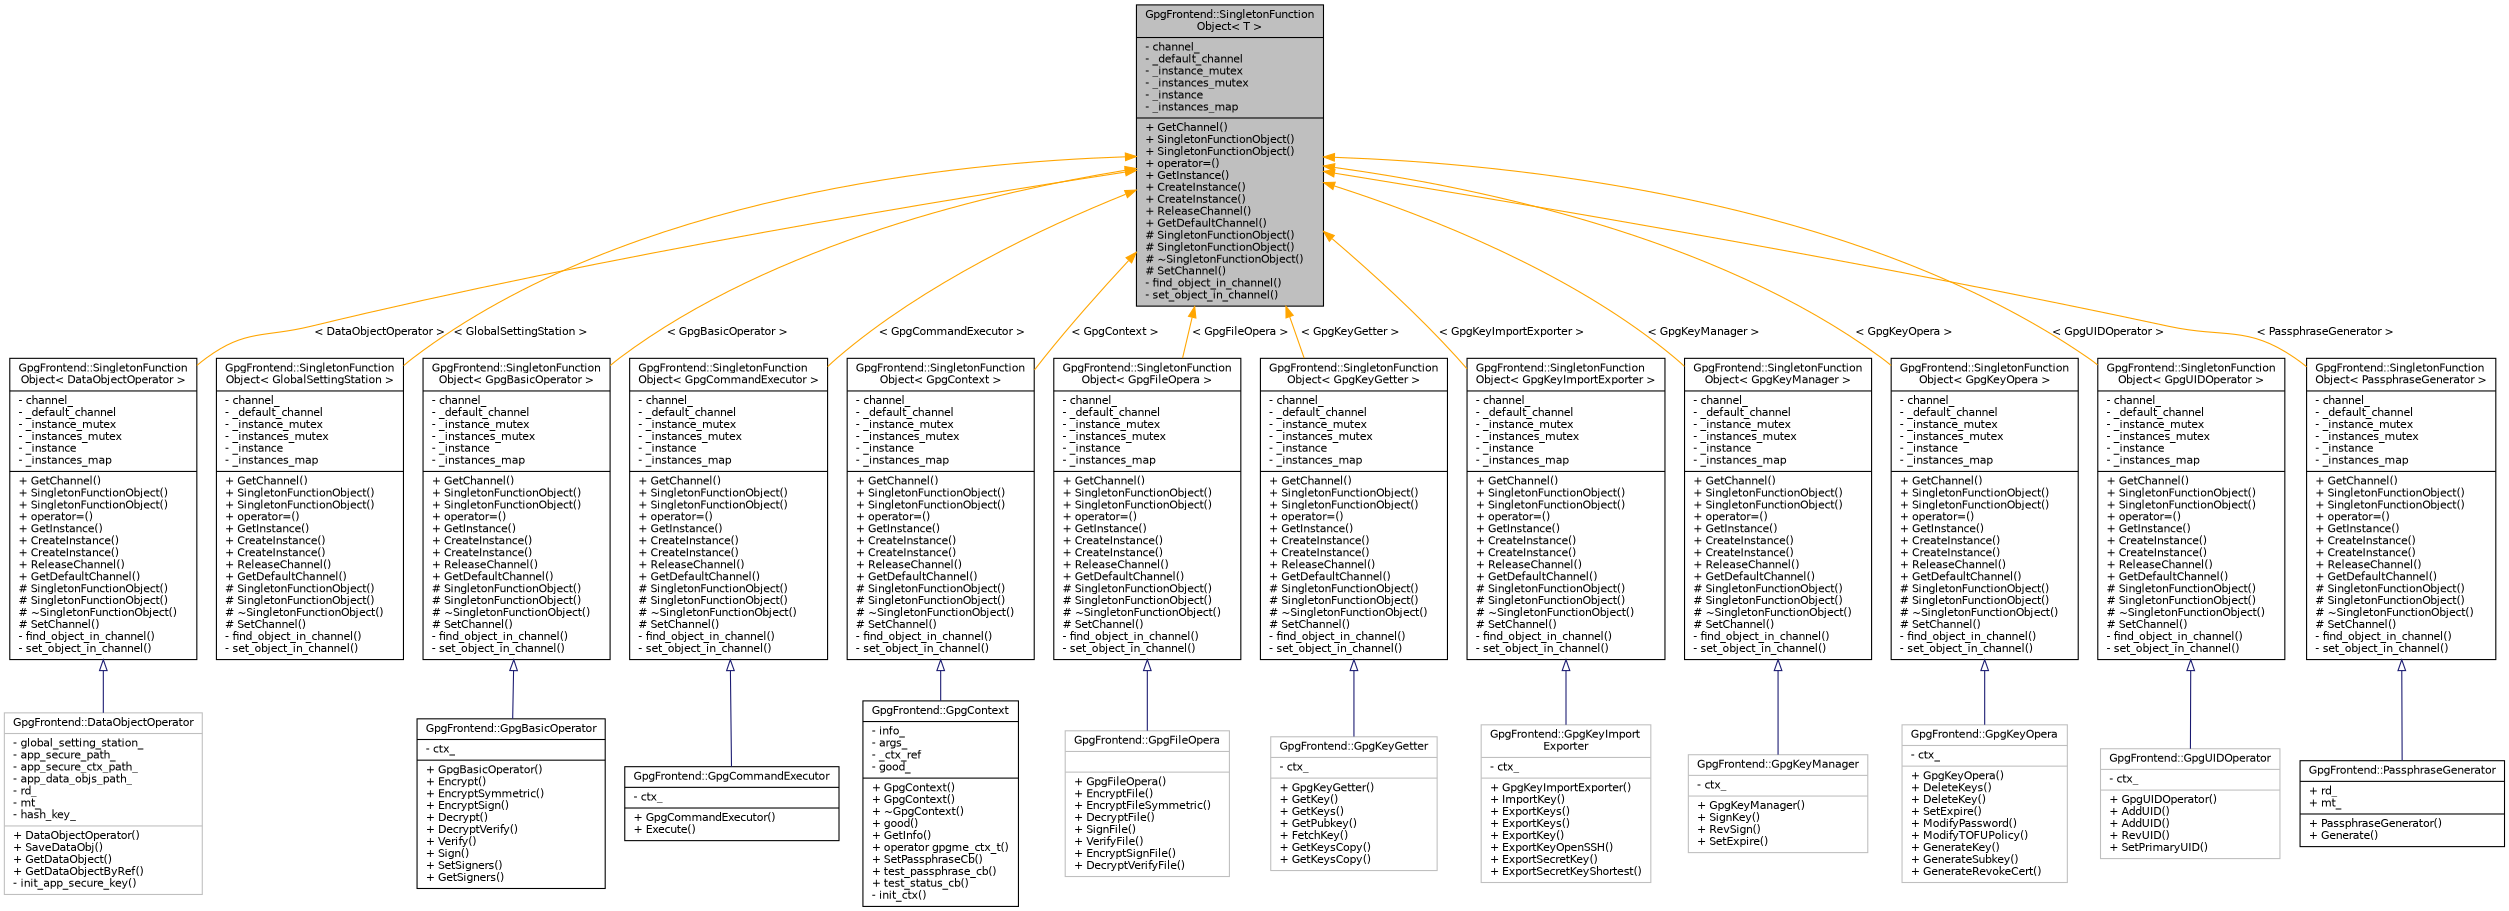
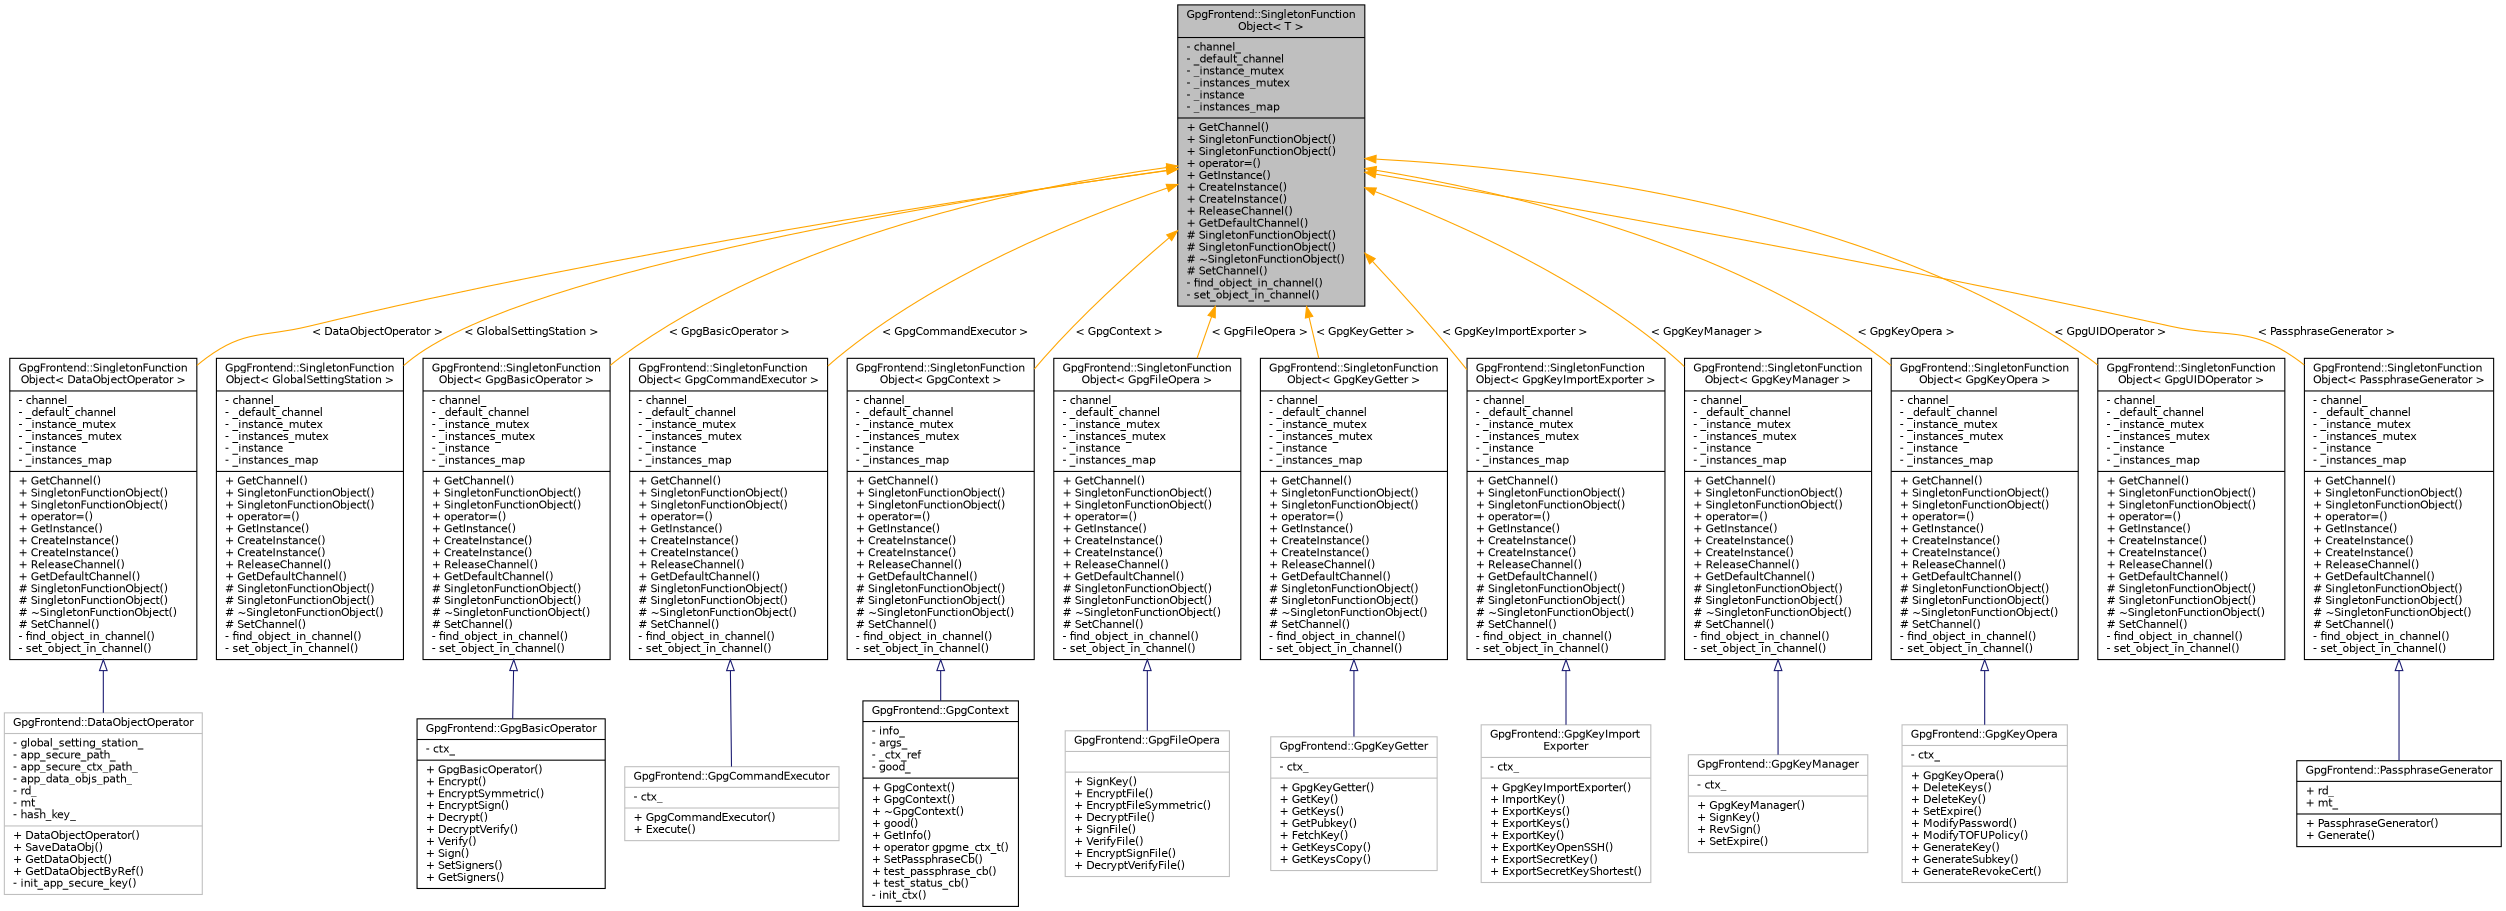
  digraph {
    node [color=black fillcolor=white fontname=Helvetica fontsize=10 shape=record style=filled]
    edge [color=orange dir=back fontname=Helvetica fontsize=10 labelfontname=Helvetica labelfontsize=10 style=solid]
    n1 [fillcolor=grey75 fontcolor=black height=0.2 label="{GpgFrontend::SingletonFunction\lObject\< T \>\n|- channel_\l- _default_channel\l- _instance_mutex\l- _instances_mutex\l- _instance\l- _instances_map\l|+ GetChannel()\l+ SingletonFunctionObject()\l+ SingletonFunctionObject()\l+ operator=()\l+ GetInstance()\l+ CreateInstance()\l+ CreateInstance()\l+ ReleaseChannel()\l+ GetDefaultChannel()\l# SingletonFunctionObject()\l# SingletonFunctionObject()\l# ~SingletonFunctionObject()\l# SetChannel()\l- find_object_in_channel()\l- set_object_in_channel()\l}" width=0.4]
    n2 [height=0.2 label="{GpgFrontend::SingletonFunction\lObject\< DataObjectOperator \>\n|- channel_\l- _default_channel\l- _instance_mutex\l- _instances_mutex\l- _instance\l- _instances_map\l|+ GetChannel()\l+ SingletonFunctionObject()\l+ SingletonFunctionObject()\l+ operator=()\l+ GetInstance()\l+ CreateInstance()\l+ CreateInstance()\l+ ReleaseChannel()\l+ GetDefaultChannel()\l# SingletonFunctionObject()\l# SingletonFunctionObject()\l# ~SingletonFunctionObject()\l# SetChannel()\l- find_object_in_channel()\l- set_object_in_channel()\l}" width=0.4]
    n3 [height=0.2 label="{GpgFrontend::SingletonFunction\lObject\< GlobalSettingStation \>\n|- channel_\l- _default_channel\l- _instance_mutex\l- _instances_mutex\l- _instance\l- _instances_map\l|+ GetChannel()\l+ SingletonFunctionObject()\l+ SingletonFunctionObject()\l+ operator=()\l+ GetInstance()\l+ CreateInstance()\l+ CreateInstance()\l+ ReleaseChannel()\l+ GetDefaultChannel()\l# SingletonFunctionObject()\l# SingletonFunctionObject()\l# ~SingletonFunctionObject()\l# SetChannel()\l- find_object_in_channel()\l- set_object_in_channel()\l}" width=0.4]
    n4 [height=0.2 label="{GpgFrontend::SingletonFunction\lObject\< GpgBasicOperator \>\n|- channel_\l- _default_channel\l- _instance_mutex\l- _instances_mutex\l- _instance\l- _instances_map\l|+ GetChannel()\l+ SingletonFunctionObject()\l+ SingletonFunctionObject()\l+ operator=()\l+ GetInstance()\l+ CreateInstance()\l+ CreateInstance()\l+ ReleaseChannel()\l+ GetDefaultChannel()\l# SingletonFunctionObject()\l# SingletonFunctionObject()\l# ~SingletonFunctionObject()\l# SetChannel()\l- find_object_in_channel()\l- set_object_in_channel()\l}" width=0.4]
    n5 [height=0.2 label="{GpgFrontend::SingletonFunction\lObject\< GpgCommandExecutor \>\n|- channel_\l- _default_channel\l- _instance_mutex\l- _instances_mutex\l- _instance\l- _instances_map\l|+ GetChannel()\l+ SingletonFunctionObject()\l+ SingletonFunctionObject()\l+ operator=()\l+ GetInstance()\l+ CreateInstance()\l+ CreateInstance()\l+ ReleaseChannel()\l+ GetDefaultChannel()\l# SingletonFunctionObject()\l# SingletonFunctionObject()\l# ~SingletonFunctionObject()\l# SetChannel()\l- find_object_in_channel()\l- set_object_in_channel()\l}" width=0.4]
    n6 [height=0.2 label="{GpgFrontend::SingletonFunction\lObject\< GpgContext \>\n|- channel_\l- _default_channel\l- _instance_mutex\l- _instances_mutex\l- _instance\l- _instances_map\l|+ GetChannel()\l+ SingletonFunctionObject()\l+ SingletonFunctionObject()\l+ operator=()\l+ GetInstance()\l+ CreateInstance()\l+ CreateInstance()\l+ ReleaseChannel()\l+ GetDefaultChannel()\l# SingletonFunctionObject()\l# SingletonFunctionObject()\l# ~SingletonFunctionObject()\l# SetChannel()\l- find_object_in_channel()\l- set_object_in_channel()\l}" width=0.4]
    n7 [height=0.2 label="{GpgFrontend::SingletonFunction\lObject\< GpgFileOpera \>\n|- channel_\l- _default_channel\l- _instance_mutex\l- _instances_mutex\l- _instance\l- _instances_map\l|+ GetChannel()\l+ SingletonFunctionObject()\l+ SingletonFunctionObject()\l+ operator=()\l+ GetInstance()\l+ CreateInstance()\l+ CreateInstance()\l+ ReleaseChannel()\l+ GetDefaultChannel()\l# SingletonFunctionObject()\l# SingletonFunctionObject()\l# ~SingletonFunctionObject()\l# SetChannel()\l- find_object_in_channel()\l- set_object_in_channel()\l}" width=0.4]
    n8 [height=0.2 label="{GpgFrontend::SingletonFunction\lObject\< GpgKeyGetter \>\n|- channel_\l- _default_channel\l- _instance_mutex\l- _instances_mutex\l- _instance\l- _instances_map\l|+ GetChannel()\l+ SingletonFunctionObject()\l+ SingletonFunctionObject()\l+ operator=()\l+ GetInstance()\l+ CreateInstance()\l+ CreateInstance()\l+ ReleaseChannel()\l+ GetDefaultChannel()\l# SingletonFunctionObject()\l# SingletonFunctionObject()\l# ~SingletonFunctionObject()\l# SetChannel()\l- find_object_in_channel()\l- set_object_in_channel()\l}" width=0.4]
    n9 [height=0.2 label="{GpgFrontend::SingletonFunction\lObject\< GpgKeyImportExporter \>\n|- channel_\l- _default_channel\l- _instance_mutex\l- _instances_mutex\l- _instance\l- _instances_map\l|+ GetChannel()\l+ SingletonFunctionObject()\l+ SingletonFunctionObject()\l+ operator=()\l+ GetInstance()\l+ CreateInstance()\l+ CreateInstance()\l+ ReleaseChannel()\l+ GetDefaultChannel()\l# SingletonFunctionObject()\l# SingletonFunctionObject()\l# ~SingletonFunctionObject()\l# SetChannel()\l- find_object_in_channel()\l- set_object_in_channel()\l}" width=0.4]
    n10 [height=0.2 label="{GpgFrontend::SingletonFunction\lObject\< GpgKeyManager \>\n|- channel_\l- _default_channel\l- _instance_mutex\l- _instances_mutex\l- _instance\l- _instances_map\l|+ GetChannel()\l+ SingletonFunctionObject()\l+ SingletonFunctionObject()\l+ operator=()\l+ GetInstance()\l+ CreateInstance()\l+ CreateInstance()\l+ ReleaseChannel()\l+ GetDefaultChannel()\l# SingletonFunctionObject()\l# SingletonFunctionObject()\l# ~SingletonFunctionObject()\l# SetChannel()\l- find_object_in_channel()\l- set_object_in_channel()\l}" width=0.4]
    n11 [height=0.2 label="{GpgFrontend::SingletonFunction\lObject\< GpgKeyOpera \>\n|- channel_\l- _default_channel\l- _instance_mutex\l- _instances_mutex\l- _instance\l- _instances_map\l|+ GetChannel()\l+ SingletonFunctionObject()\l+ SingletonFunctionObject()\l+ operator=()\l+ GetInstance()\l+ CreateInstance()\l+ CreateInstance()\l+ ReleaseChannel()\l+ GetDefaultChannel()\l# SingletonFunctionObject()\l# SingletonFunctionObject()\l# ~SingletonFunctionObject()\l# SetChannel()\l- find_object_in_channel()\l- set_object_in_channel()\l}" width=0.4]
    n12 [height=0.2 label="{GpgFrontend::SingletonFunction\lObject\< GpgUIDOperator \>\n|- channel_\l- _default_channel\l- _instance_mutex\l- _instances_mutex\l- _instance\l- _instances_map\l|+ GetChannel()\l+ SingletonFunctionObject()\l+ SingletonFunctionObject()\l+ operator=()\l+ GetInstance()\l+ CreateInstance()\l+ CreateInstance()\l+ ReleaseChannel()\l+ GetDefaultChannel()\l# SingletonFunctionObject()\l# SingletonFunctionObject()\l# ~SingletonFunctionObject()\l# SetChannel()\l- find_object_in_channel()\l- set_object_in_channel()\l}" width=0.4]
    n13 [height=0.2 label="{GpgFrontend::SingletonFunction\lObject\< PassphraseGenerator \>\n|- channel_\l- _default_channel\l- _instance_mutex\l- _instances_mutex\l- _instance\l- _instances_map\l|+ GetChannel()\l+ SingletonFunctionObject()\l+ SingletonFunctionObject()\l+ operator=()\l+ GetInstance()\l+ CreateInstance()\l+ CreateInstance()\l+ ReleaseChannel()\l+ GetDefaultChannel()\l# SingletonFunctionObject()\l# SingletonFunctionObject()\l# ~SingletonFunctionObject()\l# SetChannel()\l- find_object_in_channel()\l- set_object_in_channel()\l}" width=0.4]
    n14 [color=grey75 height=0.2 label="{GpgFrontend::DataObjectOperator\n|- global_setting_station_\l- app_secure_path_\l- app_secure_ctx_path_\l- app_data_objs_path_\l- rd_\l- mt_\l- hash_key_\l|+ DataObjectOperator()\l+ SaveDataObj()\l+ GetDataObject()\l+ GetDataObjectByRef()\l- init_app_secure_key()\l}" width=0.4]
    n15 [height=0.2 label="{GpgFrontend::GpgBasicOperator\n|- ctx_\l|+ GpgBasicOperator()\l+ Encrypt()\l+ EncryptSymmetric()\l+ EncryptSign()\l+ Decrypt()\l+ DecryptVerify()\l+ Verify()\l+ Sign()\l+ SetSigners()\l+ GetSigners()\l}" width=0.4]
-   n16 [height=0.2 label="{GpgFrontend::GpgCommandExecutor\n|- ctx_\l|+ GpgCommandExecutor()\l+ Execute()\l}" width=0.4]
+   n16 [color=grey75 height=0.2 label="{GpgFrontend::GpgCommandExecutor\n|- ctx_\l|+ GpgCommandExecutor()\l+ Execute()\l}" width=0.4]
    n17 [height=0.2 label="{GpgFrontend::GpgContext\n|- info_\l- args_\l- _ctx_ref\l- good_\l|+ GpgContext()\l+ GpgContext()\l+ ~GpgContext()\l+ good()\l+ GetInfo()\l+ operator gpgme_ctx_t()\l+ SetPassphraseCb()\l+ test_passphrase_cb()\l+ test_status_cb()\l- init_ctx()\l}" width=0.4]
-   n18 [color=grey75 height=0.2 label="{GpgFrontend::GpgFileOpera\n||+ GpgFileOpera()\l+ EncryptFile()\l+ EncryptFileSymmetric()\l+ DecryptFile()\l+ SignFile()\l+ VerifyFile()\l+ EncryptSignFile()\l+ DecryptVerifyFile()\l}" width=0.4]
+   n18 [color=grey75 height=0.2 label="{GpgFrontend::GpgFileOpera\n||+ SignKey()\l+ EncryptFile()\l+ EncryptFileSymmetric()\l+ DecryptFile()\l+ SignFile()\l+ VerifyFile()\l+ EncryptSignFile()\l+ DecryptVerifyFile()\l}" width=0.4]
    n19 [color=grey75 height=0.2 label="{GpgFrontend::GpgKeyGetter\n|- ctx_\l|+ GpgKeyGetter()\l+ GetKey()\l+ GetKeys()\l+ GetPubkey()\l+ FetchKey()\l+ GetKeysCopy()\l+ GetKeysCopy()\l}" width=0.4]
    n20 [color=grey75 height=0.2 label="{GpgFrontend::GpgKeyImport\lExporter\n|- ctx_\l|+ GpgKeyImportExporter()\l+ ImportKey()\l+ ExportKeys()\l+ ExportKeys()\l+ ExportKey()\l+ ExportKeyOpenSSH()\l+ ExportSecretKey()\l+ ExportSecretKeyShortest()\l}" width=0.4]
    n21 [color=grey75 height=0.2 label="{GpgFrontend::GpgKeyManager\n|- ctx_\l|+ GpgKeyManager()\l+ SignKey()\l+ RevSign()\l+ SetExpire()\l}" width=0.4]
    n22 [color=grey75 height=0.2 label="{GpgFrontend::GpgKeyOpera\n|- ctx_\l|+ GpgKeyOpera()\l+ DeleteKeys()\l+ DeleteKey()\l+ SetExpire()\l+ ModifyPassword()\l+ ModifyTOFUPolicy()\l+ GenerateKey()\l+ GenerateSubkey()\l+ GenerateRevokeCert()\l}" width=0.4]
-   n23 [color=grey75 height=0.2 label="{GpgFrontend::GpgUIDOperator\n|- ctx_\l|+ GpgUIDOperator()\l+ AddUID()\l+ AddUID()\l+ RevUID()\l+ SetPrimaryUID()\l}" width=0.4]
    n24 [height=0.2 label="{GpgFrontend::PassphraseGenerator\n|+ rd_\l+ mt_\l|+ PassphraseGenerator()\l+ Generate()\l}" width=0.4]
    n1 -> n2 [label=" \< DataObjectOperator \>"]
    n1 -> n3 [label=" \< GlobalSettingStation \>"]
    n1 -> n4 [label=" \< GpgBasicOperator \>"]
    n1 -> n5 [label=" \< GpgCommandExecutor \>"]
    n1 -> n6 [label=" \< GpgContext \>"]
    n1 -> n7 [label=" \< GpgFileOpera \>"]
    n1 -> n8 [label=" \< GpgKeyGetter \>"]
    n1 -> n9 [label=" \< GpgKeyImportExporter \>"]
    n1 -> n10 [label=" \< GpgKeyManager \>"]
    n1 -> n11 [label=" \< GpgKeyOpera \>"]
    n1 -> n12 [label=" \< GpgUIDOperator \>"]
    n1 -> n13 [label=" \< PassphraseGenerator \>"]
    n2 -> n14 [arrowtail=onormal color=midnightblue]
    n4 -> n15 [arrowtail=onormal color=midnightblue]
    n5 -> n16 [arrowtail=onormal color=midnightblue]
    n6 -> n17 [arrowtail=onormal color=midnightblue]
    n7 -> n18 [arrowtail=onormal color=midnightblue]
    n8 -> n19 [arrowtail=onormal color=midnightblue]
    n9 -> n20 [arrowtail=onormal color=midnightblue]
    n10 -> n21 [arrowtail=onormal color=midnightblue]
    n11 -> n22 [arrowtail=onormal color=midnightblue]
-   n12 -> n23 [arrowtail=onormal color=midnightblue]
    n13 -> n24 [arrowtail=onormal color=midnightblue]
  }
